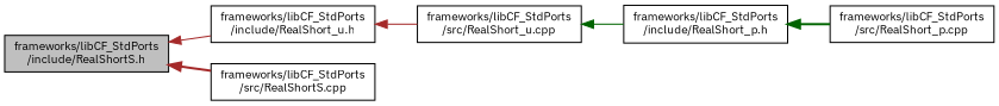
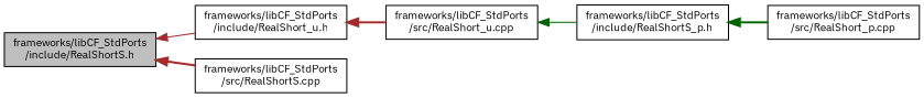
  digraph {
    fontname="IBM Plex Sans"
    rankdir=LR
    node [color=black fillcolor=white fontname="IBM Plex Sans" fontsize=10 shape=record style=filled]
    edge [color=brown dir=back fontname="IBM Plex Sans" fontsize=10 labelfontname=Helvetica labelfontsize=10 style=bold]
    n1 [fillcolor=grey75 fontcolor=black height=0.2 label="frameworks/libCF_StdPorts\l/include/RealShortS.h" width=0.4]
    n2 [height=0.2 label="frameworks/libCF_StdPorts\l/include/RealShort_u.h" width=0.4]
    n3 [height=0.2 label="frameworks/libCF_StdPorts\l/src/RealShortS.cpp" width=0.4]
-   n4 [height=0.2 label="frameworks/libCF_StdPorts\l/include/RealShort_p.h" width=0.4]
+   n4 [height=0.2 label="frameworks/libCF_StdPorts\l/include/RealShortS_p.h" width=0.4]
    n5 [height=0.2 label="frameworks/libCF_StdPorts\l/src/RealShort_p.cpp" width=0.4]
    n6 [height=0.2 label="frameworks/libCF_StdPorts\l/src/RealShort_u.cpp" width=0.4]
    n1 -> n2 [style=solid]
    n1 -> n3
-   n2 -> n6 [style=solid]
+   n2 -> n6
    n4 -> n5 [color=darkgreen]
    n6 -> n4 [color=darkgreen style=solid]
  }
